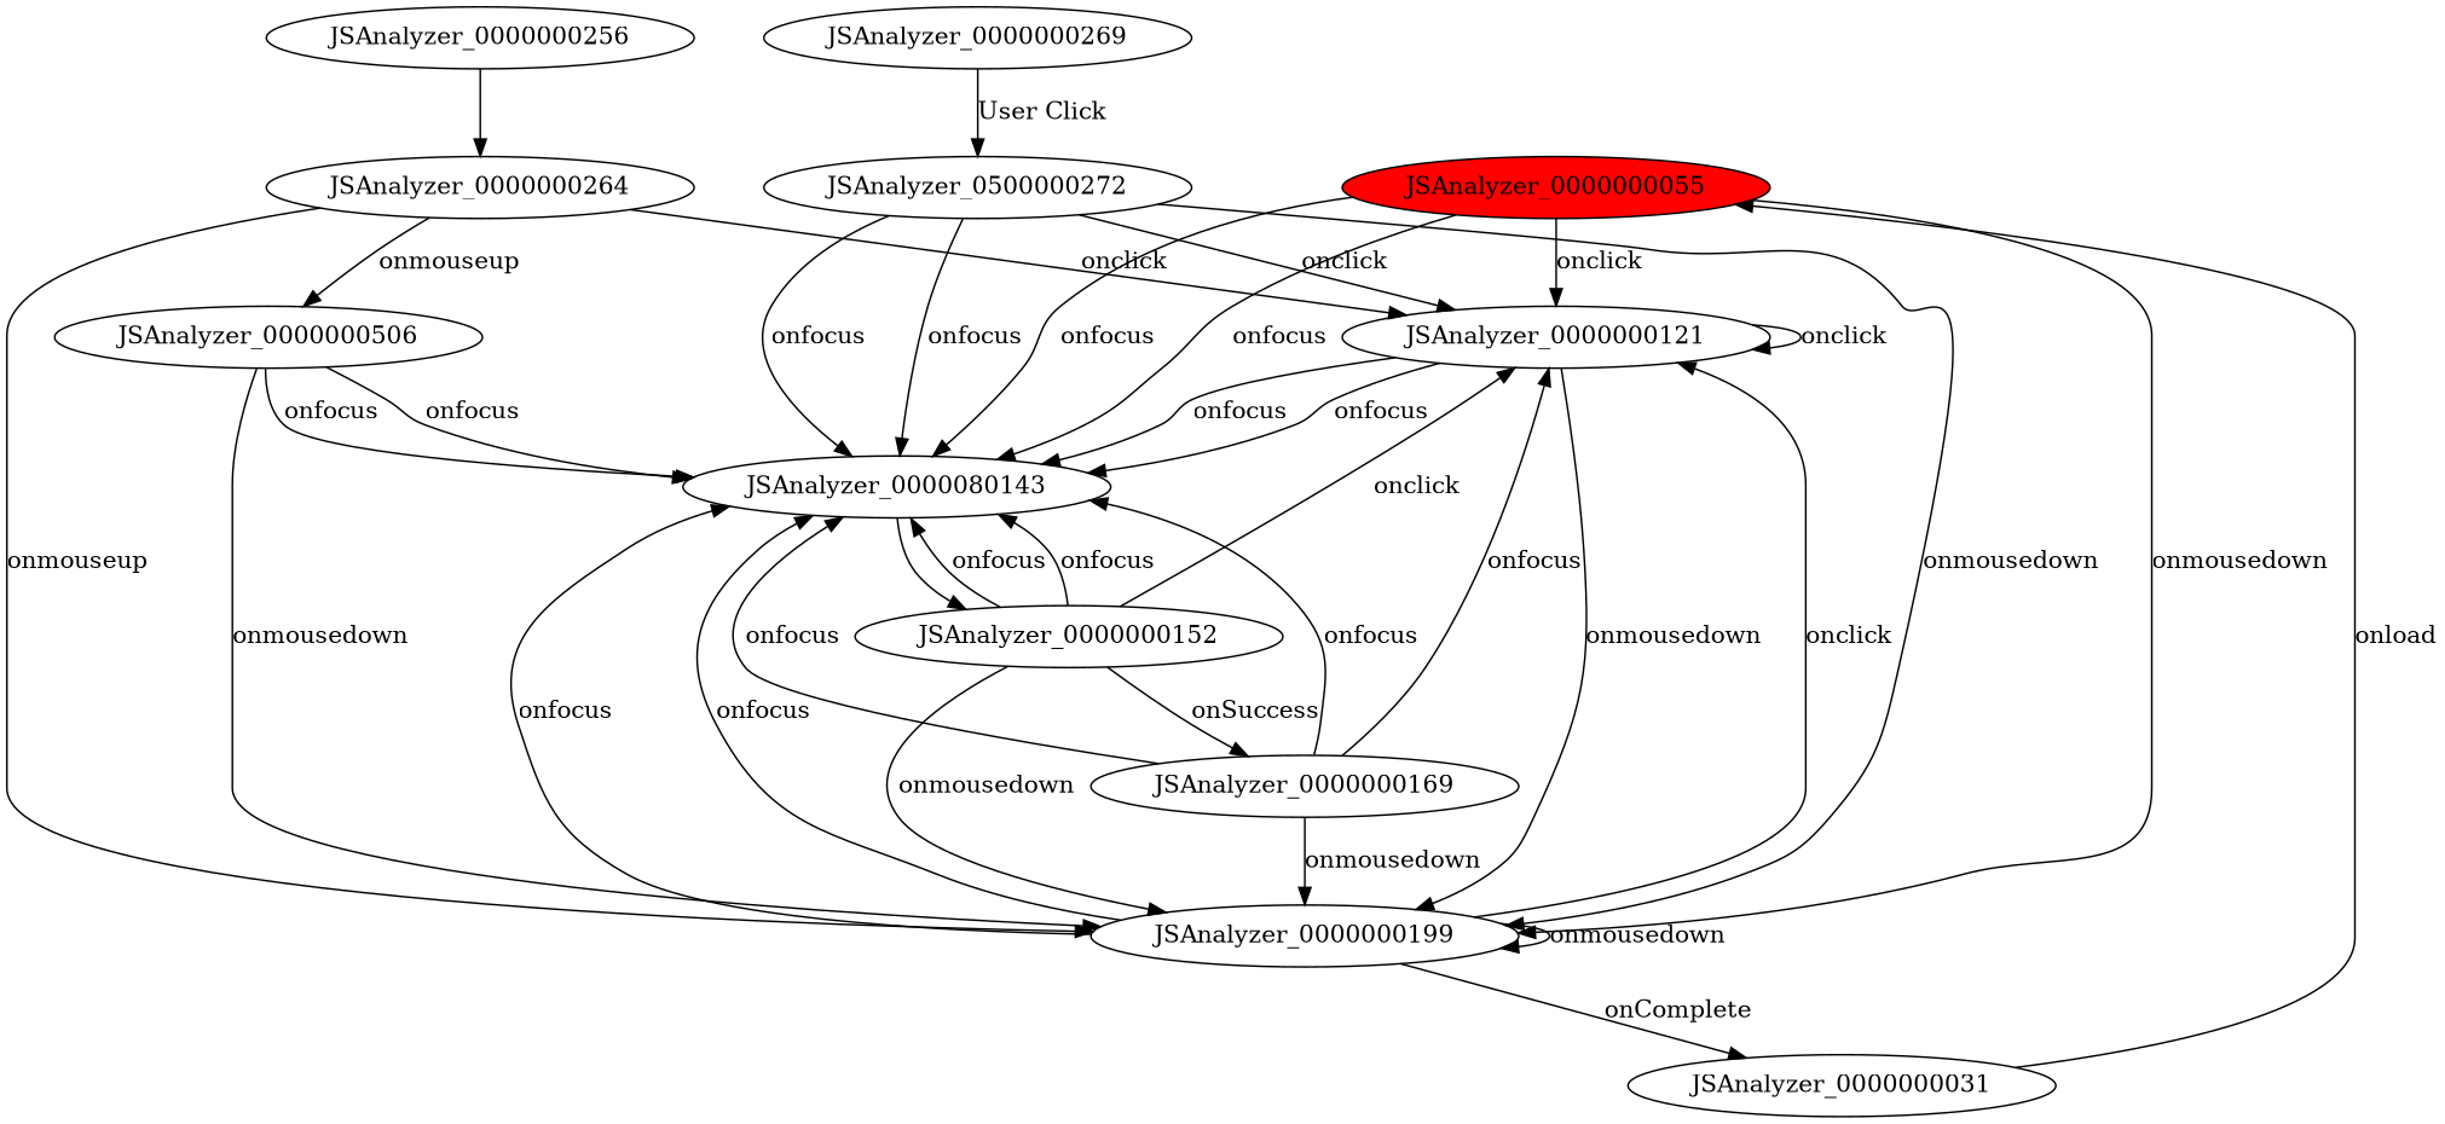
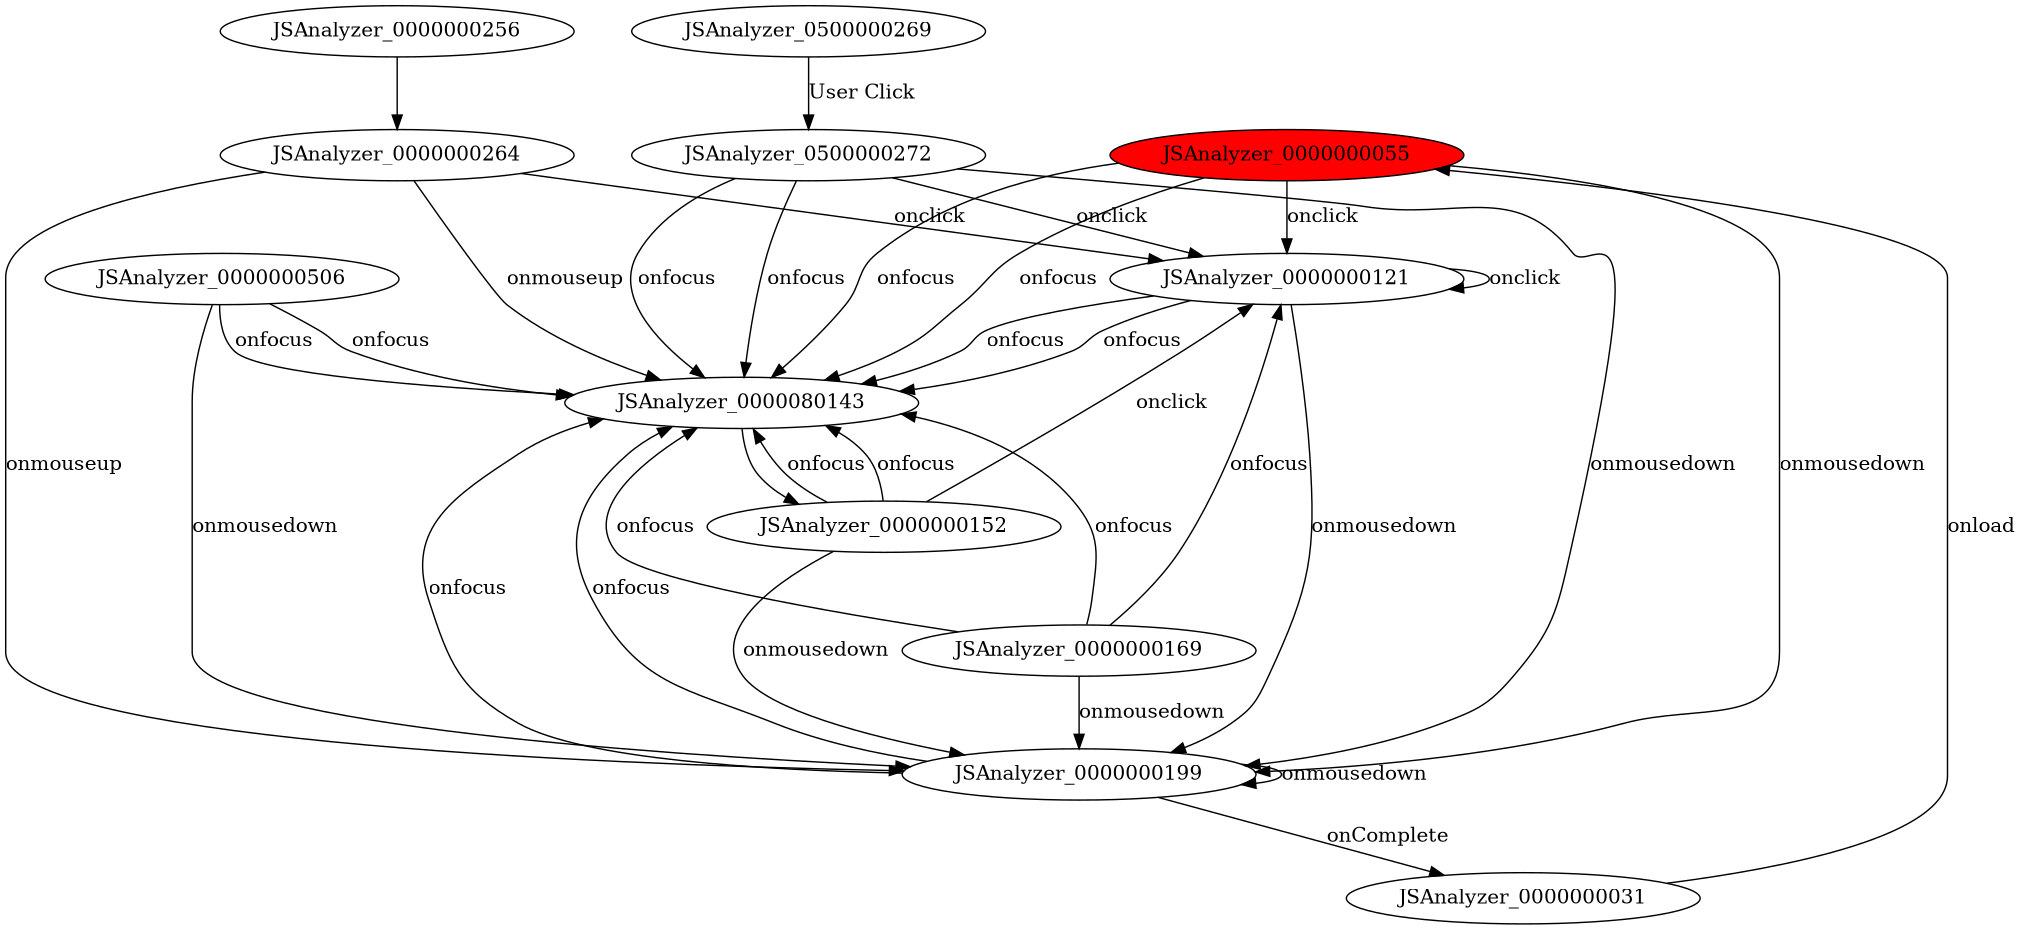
  digraph {
    JSAnalyzer_0000000055 [fillcolor=red style=filled]
    JSAnalyzer_0000000121
    n3 [label=JSAnalyzer_0000080143]
    JSAnalyzer_0000000199
    JSAnalyzer_0000000031
    JSAnalyzer_0000000152
    JSAnalyzer_0000000169
    JSAnalyzer_0000000256
    JSAnalyzer_0000000264
    JSAnalyzer_0000000506
    n11 [label=JSAnalyzer_0500000272]
-   JSAnalyzer_0000000269
+   JSAnalyzer_0000000269 [label=JSAnalyzer_0500000269]
    JSAnalyzer_0000000055 -> JSAnalyzer_0000000121 [label=onclick]
    JSAnalyzer_0000000055 -> n3 [label=onfocus]
    JSAnalyzer_0000000055 -> n3 [label=onfocus]
    JSAnalyzer_0000000055 -> JSAnalyzer_0000000199 [label=onmousedown]
    JSAnalyzer_0000000121 -> JSAnalyzer_0000000121 [label=onclick]
    JSAnalyzer_0000000121 -> n3 [label=onfocus]
    JSAnalyzer_0000000121 -> n3 [label=onfocus]
    JSAnalyzer_0000000121 -> JSAnalyzer_0000000199 [label=onmousedown]
    n3 -> JSAnalyzer_0000000152
-   JSAnalyzer_0000000199 -> JSAnalyzer_0000000121 [label=onclick]
    JSAnalyzer_0000000199 -> n3 [label=onfocus]
    JSAnalyzer_0000000199 -> n3 [label=onfocus]
    JSAnalyzer_0000000199 -> JSAnalyzer_0000000199 [label=onmousedown]
    JSAnalyzer_0000000199 -> JSAnalyzer_0000000031 [label=onComplete]
    JSAnalyzer_0000000031 -> JSAnalyzer_0000000055 [label=onload]
    JSAnalyzer_0000000152 -> JSAnalyzer_0000000121 [label=onclick]
    JSAnalyzer_0000000152 -> n3 [label=onfocus]
    JSAnalyzer_0000000152 -> n3 [label=onfocus]
    JSAnalyzer_0000000152 -> JSAnalyzer_0000000199 [label=onmousedown]
-   JSAnalyzer_0000000152 -> JSAnalyzer_0000000169 [label=onSuccess]
    JSAnalyzer_0000000169 -> JSAnalyzer_0000000121 [label=onfocus]
    JSAnalyzer_0000000169 -> n3 [label=onfocus]
    JSAnalyzer_0000000169 -> n3 [label=onfocus]
    JSAnalyzer_0000000169 -> JSAnalyzer_0000000199 [label=onmousedown]
    JSAnalyzer_0000000256 -> JSAnalyzer_0000000264
    JSAnalyzer_0000000264 -> JSAnalyzer_0000000121 [label=onclick]
    JSAnalyzer_0000000264 -> JSAnalyzer_0000000199 [label=onmouseup]
-   JSAnalyzer_0000000264 -> JSAnalyzer_0000000506 [label=onmouseup]
+   JSAnalyzer_0000000264 -> n3 [label=onmouseup]
    JSAnalyzer_0000000506 -> n3 [label=onfocus]
    JSAnalyzer_0000000506 -> n3 [label=onfocus]
    JSAnalyzer_0000000506 -> JSAnalyzer_0000000199 [label=onmousedown]
    n11 -> JSAnalyzer_0000000121 [label=onclick]
    n11 -> n3 [label=onfocus]
    n11 -> n3 [label=onfocus]
    n11 -> JSAnalyzer_0000000199 [label=onmousedown]
    JSAnalyzer_0000000269 -> n11 [label="User Click"]
  }
